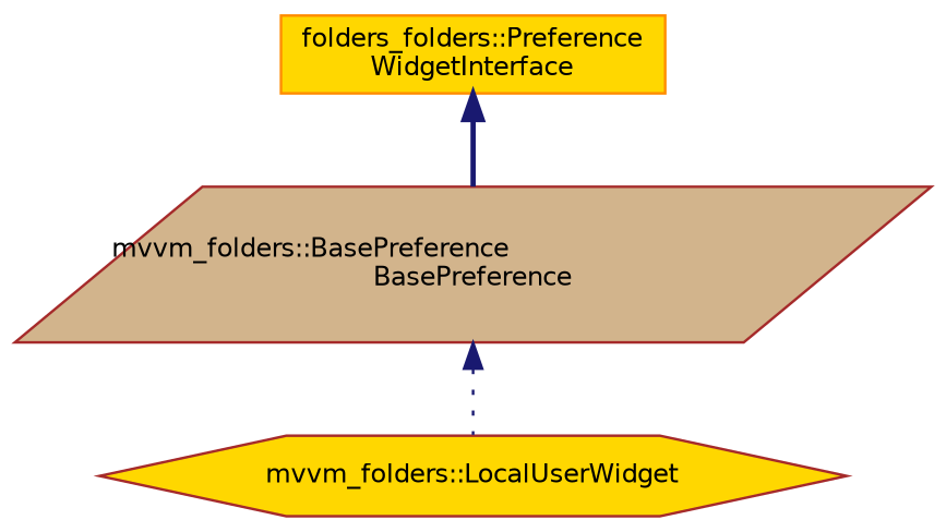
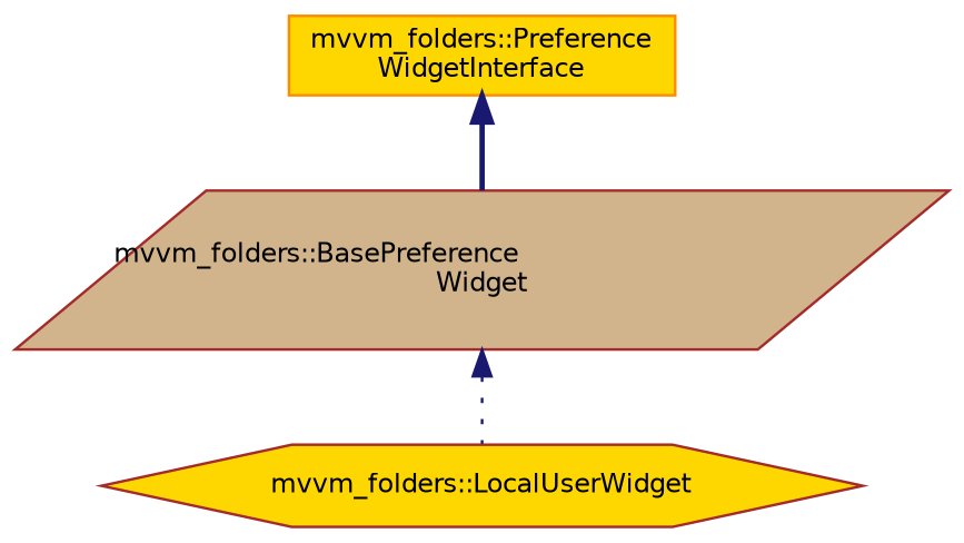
  digraph {
    node [color=brown fillcolor=gold fontname=Helvetica fontsize=10 style=filled]
    edge [color=midnightblue dir=back fontname=Helvetica fontsize=10 labelfontname=Helvetica labelfontsize=10]
    n1 [fontcolor=black height=0.2 label="mvvm_folders::LocalUserWidget" shape=hexagon width=0.4]
-   n2 [fillcolor=tan height=0.2 label="mvvm_folders::BasePreference\lBasePreference" shape=parallelogram width=0.4]
-   n3 [color=darkorange height=0.2 label="folders_folders::Preference\lWidgetInterface" shape=box width=0.4]
+   n2 [fillcolor=tan height=0.2 label="mvvm_folders::BasePreference\lWidget" shape=parallelogram width=0.4]
+   n3 [color=darkorange height=0.2 label="mvvm_folders::Preference\lWidgetInterface" shape=box width=0.4]
    n2 -> n1 [style=dotted]
    n3 -> n2 [style=bold]
  }
